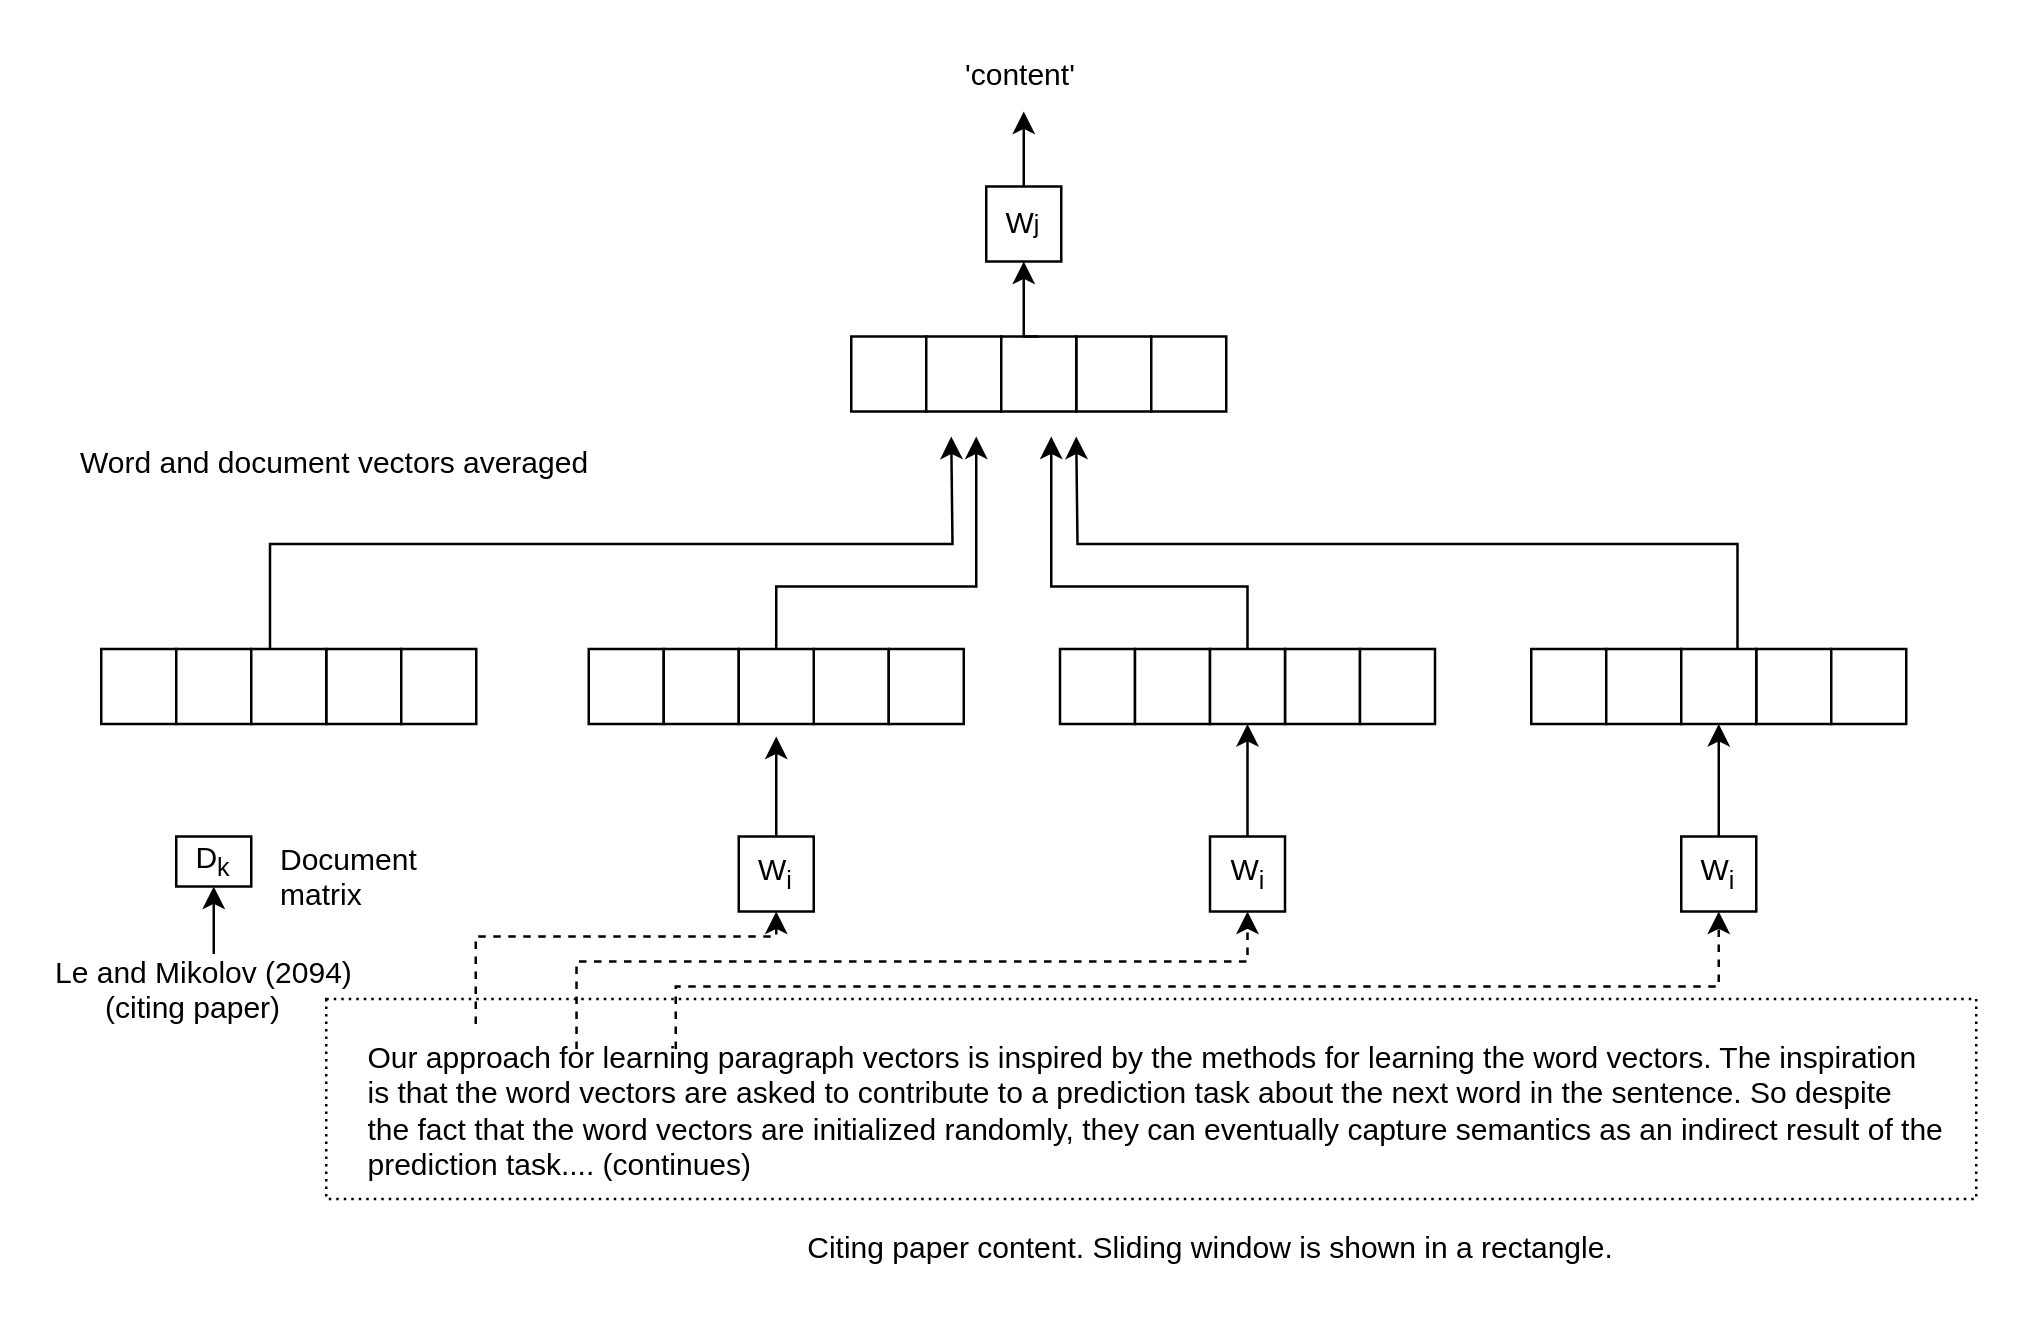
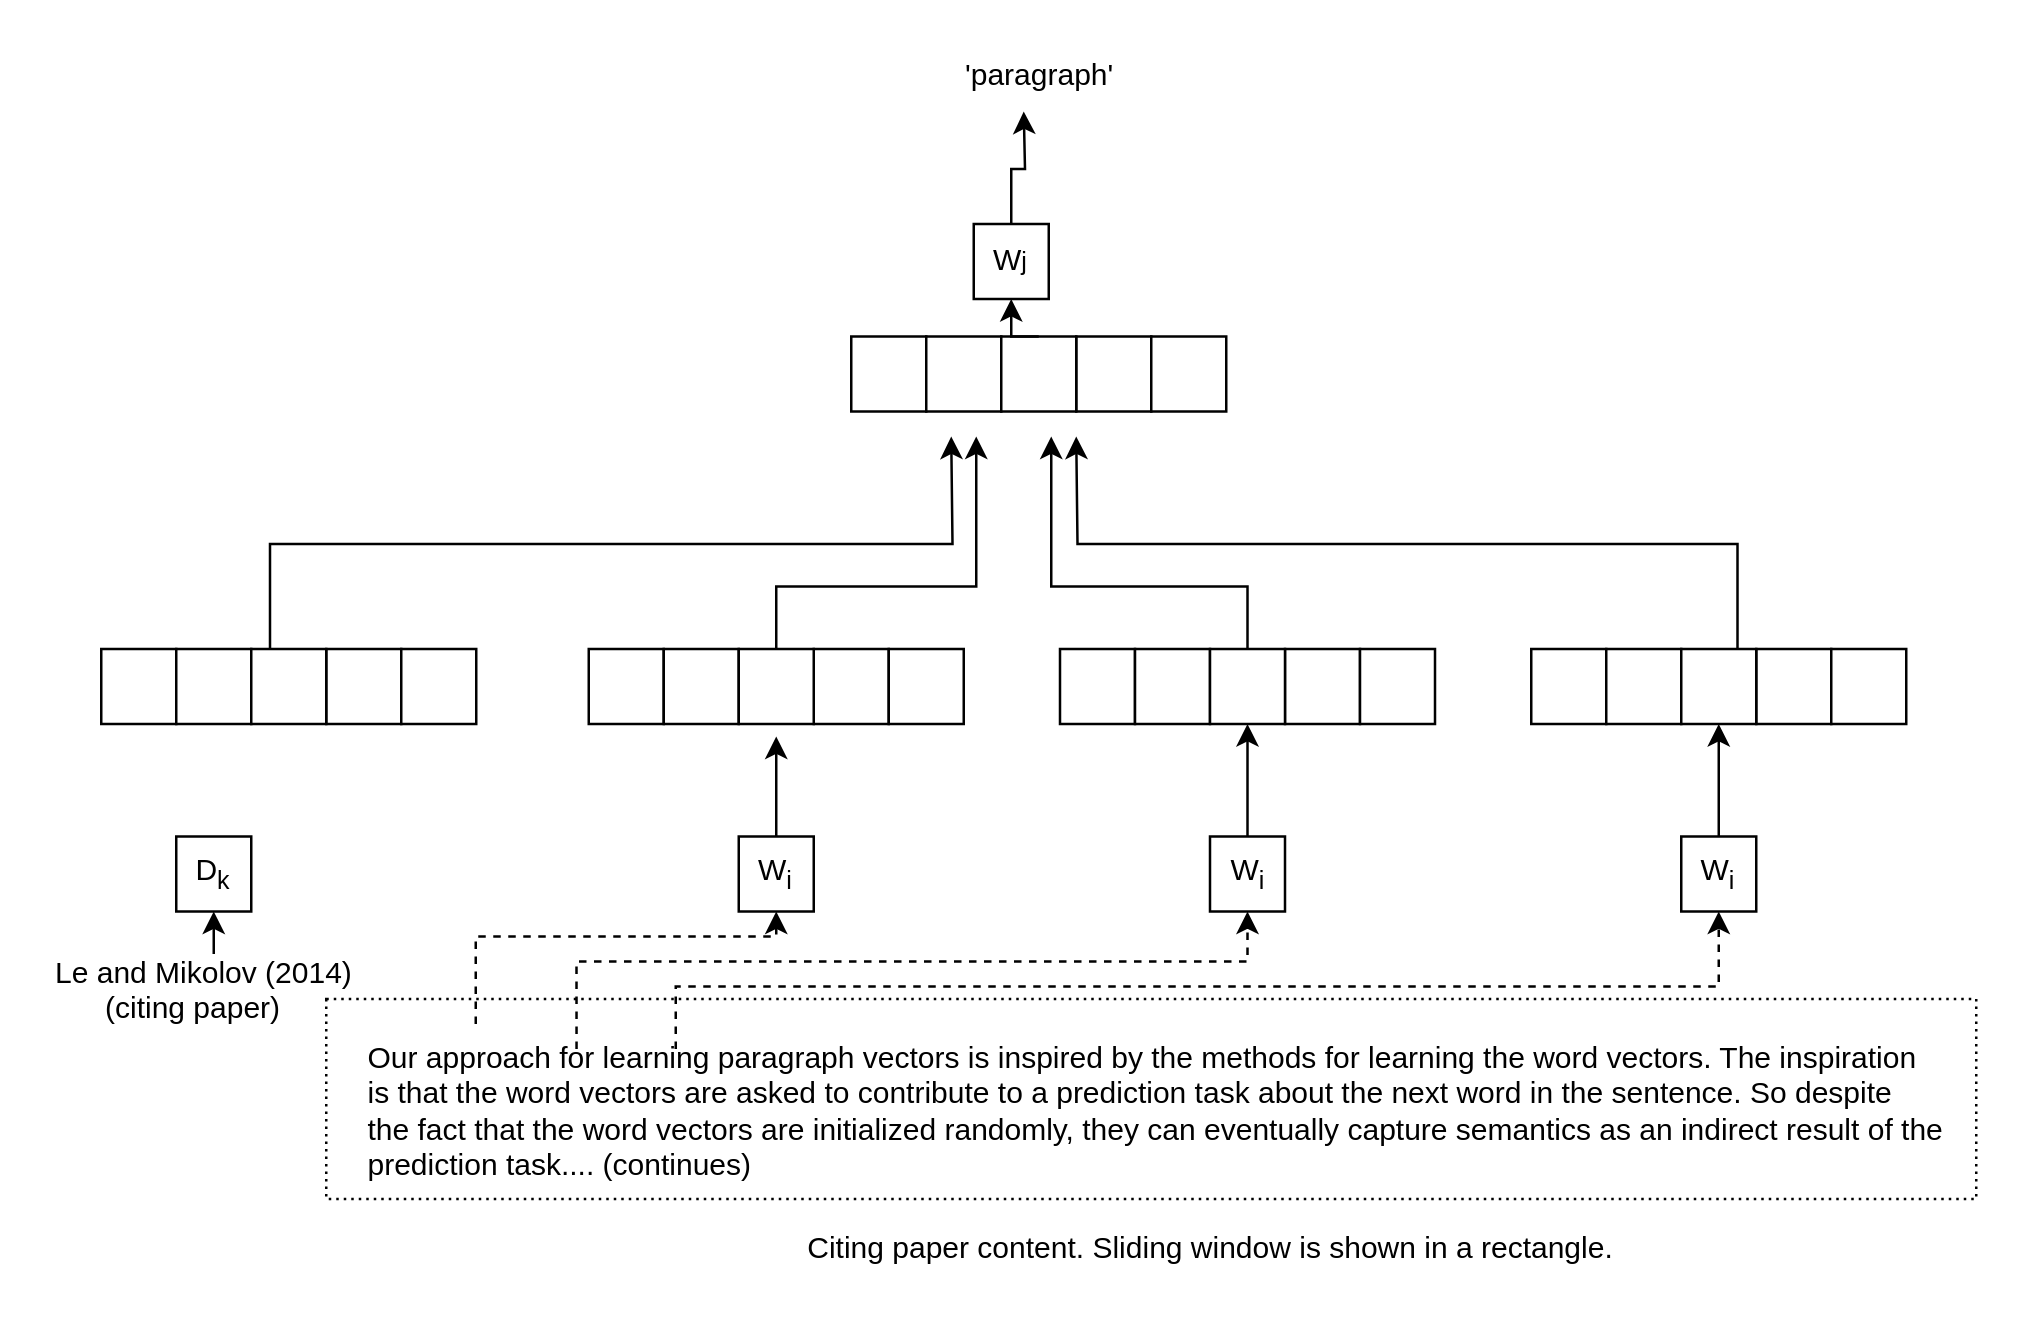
  <mxCell id="0" />
  <mxCell id="1" parent="0" />
  <mxCell id="2" value="" style="rounded=0;whiteSpace=wrap;html=1;" parent="1" vertex="1"><mxGeometry x="170" y="409" width="170" height="20" as="geometry" /></mxCell>
  <mxCell id="3" value="" style="rounded=0;whiteSpace=wrap;html=1;dashed=1;dashPattern=1 2;" parent="1" vertex="1"><mxGeometry x="130" y="399" width="660" height="80" as="geometry" /></mxCell>
  <mxCell id="4" value="Our approach for learning paragraph vectors is inspired by&amp;nbsp;the methods for learning the word vectors. The inspiration&lt;br&gt;is that the word vectors are asked to contribute to a prediction task about the next word in the sentence. So despite&lt;br&gt;the fact that the word vectors are initialized randomly, they&amp;nbsp;can eventually capture semantics as an indirect result of the&lt;br&gt;prediction task.... (continues)" style="text;html=1;" parent="1" vertex="1"><mxGeometry x="145" y="409" width="640" height="100" as="geometry" /></mxCell>
  <mxCell id="5" value="" style="group" parent="1" vertex="1" connectable="0"><mxGeometry x="40" y="259" width="150" height="30" as="geometry" /></mxCell>
  <mxCell id="6" value="" style="rounded=0;whiteSpace=wrap;html=1;" parent="5" vertex="1"><mxGeometry x="90" width="30" height="30" as="geometry" /></mxCell>
  <mxCell id="7" value="" style="group" parent="5" vertex="1" connectable="0"><mxGeometry width="150" height="30" as="geometry" /></mxCell>
  <mxCell id="8" value="" style="rounded=0;whiteSpace=wrap;html=1;" parent="7" vertex="1"><mxGeometry width="30" height="30" as="geometry" /></mxCell>
  <mxCell id="9" value="" style="rounded=0;whiteSpace=wrap;html=1;" parent="7" vertex="1"><mxGeometry x="30" width="30" height="30" as="geometry" /></mxCell>
  <mxCell id="10" value="" style="rounded=0;whiteSpace=wrap;html=1;" parent="7" vertex="1"><mxGeometry x="60" width="30" height="30" as="geometry" /></mxCell>
  <mxCell id="11" value="" style="rounded=0;whiteSpace=wrap;html=1;" parent="7" vertex="1"><mxGeometry x="120" width="30" height="30" as="geometry" /></mxCell>
  <mxCell id="12" value="" style="group" parent="1" vertex="1" connectable="0"><mxGeometry x="235" y="259" width="150" height="30" as="geometry" /></mxCell>
  <mxCell id="13" value="" style="rounded=0;whiteSpace=wrap;html=1;" parent="12" vertex="1"><mxGeometry x="90" width="30" height="30" as="geometry" /></mxCell>
  <mxCell id="14" value="" style="group" parent="12" vertex="1" connectable="0"><mxGeometry width="150" height="30" as="geometry" /></mxCell>
  <mxCell id="15" value="" style="rounded=0;whiteSpace=wrap;html=1;" parent="14" vertex="1"><mxGeometry width="30" height="30" as="geometry" /></mxCell>
  <mxCell id="16" value="" style="rounded=0;whiteSpace=wrap;html=1;" parent="14" vertex="1"><mxGeometry x="30" width="30" height="30" as="geometry" /></mxCell>
  <mxCell id="17" value="" style="rounded=0;whiteSpace=wrap;html=1;" parent="14" vertex="1"><mxGeometry x="60" width="30" height="30" as="geometry" /></mxCell>
  <mxCell id="18" value="" style="rounded=0;whiteSpace=wrap;html=1;" parent="14" vertex="1"><mxGeometry x="120" width="30" height="30" as="geometry" /></mxCell>
  <mxCell id="19" value="" style="group" parent="1" vertex="1" connectable="0"><mxGeometry x="423.5" y="259" width="150" height="30" as="geometry" /></mxCell>
  <mxCell id="20" value="" style="rounded=0;whiteSpace=wrap;html=1;" parent="19" vertex="1"><mxGeometry x="90" width="30" height="30" as="geometry" /></mxCell>
  <mxCell id="21" value="" style="group" parent="19" vertex="1" connectable="0"><mxGeometry width="150" height="30" as="geometry" /></mxCell>
  <mxCell id="22" value="" style="rounded=0;whiteSpace=wrap;html=1;" parent="21" vertex="1"><mxGeometry width="30" height="30" as="geometry" /></mxCell>
  <mxCell id="23" value="" style="rounded=0;whiteSpace=wrap;html=1;" parent="21" vertex="1"><mxGeometry x="30" width="30" height="30" as="geometry" /></mxCell>
  <mxCell id="24" value="" style="rounded=0;whiteSpace=wrap;html=1;" parent="21" vertex="1"><mxGeometry x="60" width="30" height="30" as="geometry" /></mxCell>
  <mxCell id="25" value="" style="rounded=0;whiteSpace=wrap;html=1;" parent="21" vertex="1"><mxGeometry x="120" width="30" height="30" as="geometry" /></mxCell>
  <mxCell id="26" value="" style="group" parent="1" vertex="1" connectable="0"><mxGeometry x="612" y="259" width="150" height="30" as="geometry" /></mxCell>
  <mxCell id="27" value="" style="rounded=0;whiteSpace=wrap;html=1;" parent="26" vertex="1"><mxGeometry x="90" width="30" height="30" as="geometry" /></mxCell>
  <mxCell id="28" value="" style="group" parent="26" vertex="1" connectable="0"><mxGeometry width="150" height="30" as="geometry" /></mxCell>
  <mxCell id="29" value="" style="rounded=0;whiteSpace=wrap;html=1;" parent="28" vertex="1"><mxGeometry width="30" height="30" as="geometry" /></mxCell>
  <mxCell id="30" value="" style="rounded=0;whiteSpace=wrap;html=1;" parent="28" vertex="1"><mxGeometry x="30" width="30" height="30" as="geometry" /></mxCell>
  <mxCell id="31" value="" style="rounded=0;whiteSpace=wrap;html=1;" parent="28" vertex="1"><mxGeometry x="60" width="30" height="30" as="geometry" /></mxCell>
  <mxCell id="32" value="" style="rounded=0;whiteSpace=wrap;html=1;" parent="28" vertex="1"><mxGeometry x="120" width="30" height="30" as="geometry" /></mxCell>
  <mxCell id="33" style="edgeStyle=orthogonalEdgeStyle;rounded=0;orthogonalLoop=1;jettySize=auto;html=1;exitX=0.07;exitY=0;exitDx=0;exitDy=0;exitPerimeter=0;dashed=1;entryX=0.5;entryY=1;entryDx=0;entryDy=0;" parent="1" source="4" target="53" edge="1"><mxGeometry relative="1" as="geometry"><mxPoint x="310" y="384" as="targetPoint" /><Array as="points"><mxPoint x="190" y="374" /><mxPoint x="310" y="374" /></Array></mxGeometry></mxCell>
  <mxCell id="34" style="edgeStyle=orthogonalEdgeStyle;rounded=0;orthogonalLoop=1;jettySize=auto;html=1;exitX=0.133;exitY=0.1;exitDx=0;exitDy=0;entryX=0.5;entryY=1;entryDx=0;entryDy=0;exitPerimeter=0;dashed=1;" parent="1" source="4" target="57" edge="1"><mxGeometry relative="1" as="geometry"><Array as="points"><mxPoint x="230" y="384" /><mxPoint x="499" y="384" /></Array></mxGeometry></mxCell>
  <mxCell id="35" value="Citing paper content. Sliding window is shown in a rectangle.&lt;br&gt;" style="text;html=1;strokeColor=none;fillColor=none;align=center;verticalAlign=middle;whiteSpace=wrap;rounded=0;" parent="1" vertex="1"><mxGeometry x="308.5" y="489" width="350" height="20" as="geometry" /></mxCell>
  <mxCell id="36" style="edgeStyle=orthogonalEdgeStyle;rounded=0;orthogonalLoop=1;jettySize=auto;html=1;exitX=0.195;exitY=0.1;exitDx=0;exitDy=0;entryX=0.5;entryY=1;entryDx=0;entryDy=0;dashed=1;exitPerimeter=0;" parent="1" source="4" target="55" edge="1"><mxGeometry relative="1" as="geometry"><Array as="points"><mxPoint x="270" y="394" /><mxPoint x="687" y="394" /></Array></mxGeometry></mxCell>
- <mxCell id="37" value="Le and Mikolov (2094)&lt;br&gt;&amp;nbsp; &amp;nbsp; &amp;nbsp; (citing paper)&lt;br&gt;" style="text;html=1;resizable=0;points=[];autosize=1;align=left;verticalAlign=top;spacingTop=-4;" parent="1" vertex="1"><mxGeometry x="20" y="379" width="130" height="30" as="geometry" /></mxCell>
+ <mxCell id="37" value="Le and Mikolov (2014)&lt;br&gt;&amp;nbsp; &amp;nbsp; &amp;nbsp; (citing paper)&lt;br&gt;" style="text;html=1;resizable=0;points=[];autosize=1;align=left;verticalAlign=top;spacingTop=-4;" parent="1" vertex="1"><mxGeometry x="20" y="379" width="130" height="30" as="geometry" /></mxCell>
  <mxCell id="38" style="edgeStyle=orthogonalEdgeStyle;rounded=0;orthogonalLoop=1;jettySize=auto;html=1;exitX=0.5;exitY=0;exitDx=0;exitDy=0;" parent="1" source="17" edge="1"><mxGeometry relative="1" as="geometry"><mxPoint x="390" y="174" as="targetPoint" /><Array as="points"><mxPoint x="310" y="234" /><mxPoint x="390" y="234" /></Array></mxGeometry></mxCell>
  <mxCell id="39" style="edgeStyle=orthogonalEdgeStyle;rounded=0;orthogonalLoop=1;jettySize=auto;html=1;exitX=0.5;exitY=0;exitDx=0;exitDy=0;" parent="1" source="24" edge="1"><mxGeometry relative="1" as="geometry"><mxPoint x="420" y="174" as="targetPoint" /><Array as="points"><mxPoint x="499" y="234" /><mxPoint x="420" y="234" /></Array></mxGeometry></mxCell>
  <mxCell id="40" style="edgeStyle=orthogonalEdgeStyle;rounded=0;orthogonalLoop=1;jettySize=auto;html=1;exitX=0.75;exitY=0;exitDx=0;exitDy=0;" parent="1" source="31" edge="1"><mxGeometry relative="1" as="geometry"><mxPoint x="430" y="174" as="targetPoint" /></mxGeometry></mxCell>
  <mxCell id="41" style="edgeStyle=orthogonalEdgeStyle;rounded=0;orthogonalLoop=1;jettySize=auto;html=1;exitX=0.25;exitY=0;exitDx=0;exitDy=0;" parent="1" source="10" edge="1"><mxGeometry relative="1" as="geometry"><mxPoint x="380" y="174" as="targetPoint" /></mxGeometry></mxCell>
- <mxCell id="42" value="Word and document vectors averaged" style="text;html=1;resizable=0;points=[];autosize=1;align=left;verticalAlign=top;spacingTop=-4;" parent="1" vertex="1"><mxGeometry x="30" y="175" width="220" height="20" as="geometry" /></mxCell>
  <mxCell id="43" value="" style="group" parent="1" vertex="1" connectable="0"><mxGeometry x="340" y="134" width="150" height="30" as="geometry" /></mxCell>
  <mxCell id="44" value="" style="rounded=0;whiteSpace=wrap;html=1;" parent="43" vertex="1"><mxGeometry x="90" width="30" height="30" as="geometry" /></mxCell>
  <mxCell id="45" value="" style="group" parent="43" vertex="1" connectable="0"><mxGeometry width="150" height="30" as="geometry" /></mxCell>
  <mxCell id="46" value="" style="rounded=0;whiteSpace=wrap;html=1;" parent="45" vertex="1"><mxGeometry width="30" height="30" as="geometry" /></mxCell>
  <mxCell id="47" value="" style="rounded=0;whiteSpace=wrap;html=1;" parent="45" vertex="1"><mxGeometry x="30" width="30" height="30" as="geometry" /></mxCell>
  <mxCell id="48" value="" style="rounded=0;whiteSpace=wrap;html=1;" parent="45" vertex="1"><mxGeometry x="60" width="30" height="30" as="geometry" /></mxCell>
  <mxCell id="49" value="" style="rounded=0;whiteSpace=wrap;html=1;" parent="45" vertex="1"><mxGeometry x="120" width="30" height="30" as="geometry" /></mxCell>
  <mxCell id="50" style="edgeStyle=orthogonalEdgeStyle;rounded=0;orthogonalLoop=1;jettySize=auto;html=1;entryX=0.5;entryY=1;entryDx=0;entryDy=0;" parent="1" target="51" edge="1"><mxGeometry relative="1" as="geometry"><mxPoint x="85" y="381" as="sourcePoint" /></mxGeometry></mxCell>
- <mxCell id="51" value="D&lt;sub&gt;k&lt;/sub&gt;" style="rounded=0;whiteSpace=wrap;html=1;" parent="1" vertex="1"><mxGeometry x="70" y="334" width="30" height="20" as="geometry" /></mxCell>
+ <mxCell id="51" value="D&lt;sub&gt;k&lt;/sub&gt;" style="rounded=0;whiteSpace=wrap;html=1;" parent="1" vertex="1"><mxGeometry x="70" y="334" width="30" height="30" as="geometry" /></mxCell>
  <mxCell id="52" style="edgeStyle=orthogonalEdgeStyle;rounded=0;orthogonalLoop=1;jettySize=auto;html=1;exitX=0.5;exitY=0;exitDx=0;exitDy=0;" parent="1" source="53" edge="1"><mxGeometry relative="1" as="geometry"><mxPoint x="310" y="294" as="targetPoint" /></mxGeometry></mxCell>
  <mxCell id="53" value="W&lt;sub&gt;i&lt;/sub&gt;" style="rounded=0;whiteSpace=wrap;html=1;" parent="1" vertex="1"><mxGeometry x="295" y="334" width="30" height="30" as="geometry" /></mxCell>
  <mxCell id="54" style="edgeStyle=orthogonalEdgeStyle;rounded=0;orthogonalLoop=1;jettySize=auto;html=1;exitX=0.5;exitY=0;exitDx=0;exitDy=0;entryX=0.5;entryY=1;entryDx=0;entryDy=0;" parent="1" source="55" target="31" edge="1"><mxGeometry relative="1" as="geometry" /></mxCell>
  <mxCell id="55" value="W&lt;sub&gt;i&lt;/sub&gt;" style="rounded=0;whiteSpace=wrap;html=1;" parent="1" vertex="1"><mxGeometry x="672" y="334" width="30" height="30" as="geometry" /></mxCell>
  <mxCell id="56" style="edgeStyle=orthogonalEdgeStyle;rounded=0;orthogonalLoop=1;jettySize=auto;html=1;exitX=0.5;exitY=0;exitDx=0;exitDy=0;entryX=0.5;entryY=1;entryDx=0;entryDy=0;" parent="1" source="57" target="24" edge="1"><mxGeometry relative="1" as="geometry" /></mxCell>
  <mxCell id="57" value="W&lt;sub&gt;i&lt;/sub&gt;" style="rounded=0;whiteSpace=wrap;html=1;" parent="1" vertex="1"><mxGeometry x="483.5" y="334" width="30" height="30" as="geometry" /></mxCell>
  <mxCell id="58" value="" style="edgeStyle=orthogonalEdgeStyle;rounded=0;orthogonalLoop=1;jettySize=auto;html=1;" parent="1" source="59" edge="1"><mxGeometry relative="1" as="geometry"><mxPoint x="409" y="44" as="targetPoint" /></mxGeometry></mxCell>
- <mxCell id="59" value="W&lt;span style=&quot;font-size: 10px&quot;&gt;j&lt;/span&gt;" style="rounded=0;whiteSpace=wrap;html=1;" parent="1" vertex="1"><mxGeometry x="394" y="74" width="30" height="30" as="geometry" /></mxCell>
+ <mxCell id="59" value="W&lt;span style=&quot;font-size: 10px&quot;&gt;j&lt;/span&gt;" style="rounded=0;whiteSpace=wrap;html=1;" parent="1" vertex="1"><mxGeometry x="389" y="89" width="30" height="30" as="geometry" /></mxCell>
  <mxCell id="60" style="edgeStyle=orthogonalEdgeStyle;rounded=0;orthogonalLoop=1;jettySize=auto;html=1;exitX=0.5;exitY=0;exitDx=0;exitDy=0;entryX=0.5;entryY=1;entryDx=0;entryDy=0;" parent="1" source="48" target="59" edge="1"><mxGeometry relative="1" as="geometry" /></mxCell>
- <mxCell id="61" value="'content'" style="text;html=1;resizable=0;points=[];autosize=1;align=left;verticalAlign=top;spacingTop=-4;" parent="1" vertex="1"><mxGeometry x="383.5" y="20" width="70" height="20" as="geometry" /></mxCell>
- <mxCell id="62" value="Document &lt;br&gt;matrix" style="text;html=1;resizable=0;points=[];autosize=1;align=left;verticalAlign=top;spacingTop=-4;" parent="1" vertex="1"><mxGeometry x="110" y="334" width="70" height="30" as="geometry" /></mxCell>
+ <mxCell id="61" value="'paragraph'" style="text;html=1;resizable=0;points=[];autosize=1;align=left;verticalAlign=top;spacingTop=-4;" parent="1" vertex="1"><mxGeometry x="383.5" y="20" width="70" height="20" as="geometry" /></mxCell>
